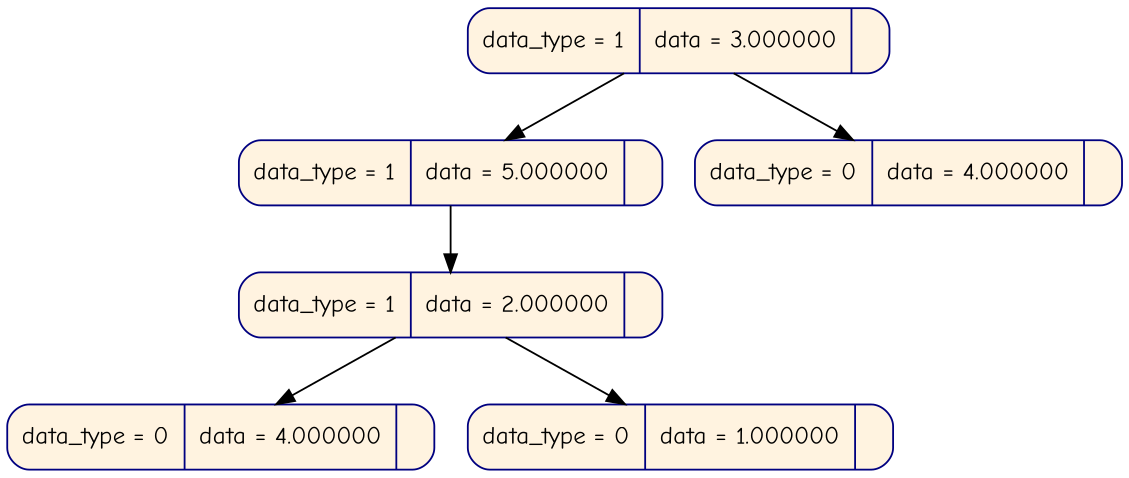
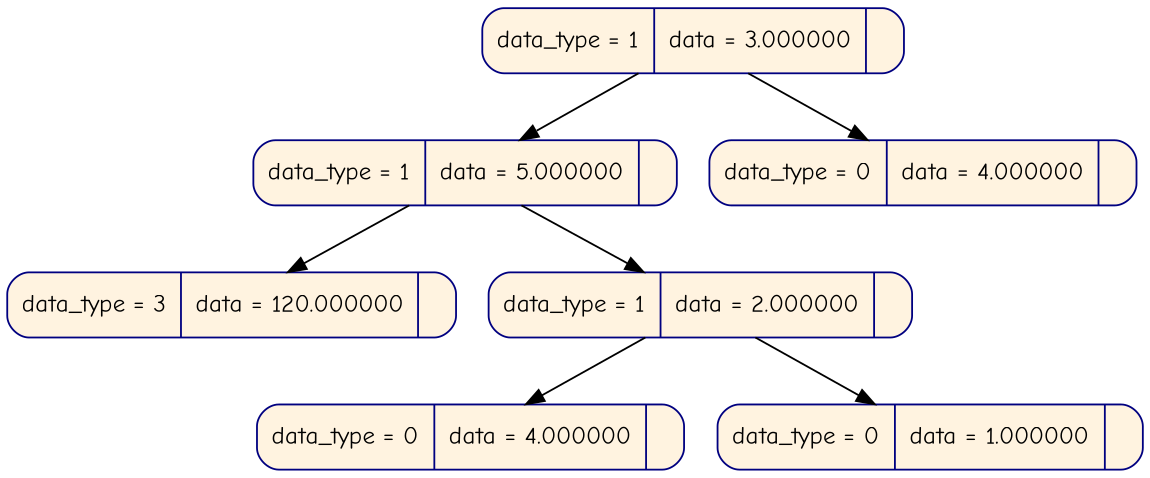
  digraph {
    fontname="Comic Neue"
    node [color=navy fillcolor="#fff3e0" rank=1 shape=Mrecord style=filled fontname="Comic Neue"]
    edge [fontname="Comic Neue"]
    n1 [label=" data_type = 1 | data = 3.000000 | " rank=0]
    n2 [label=" data_type = 1 | data = 5.000000 | "]
    n3 [label=" data_type = 0 | data = 4.000000 | "]
+   n4 [label=" data_type = 3 | data = 120.000000 | " rank=2]
    n5 [label=" data_type = 1 | data = 2.000000 | " rank=2]
    n6 [label=" data_type = 0 | data = 4.000000 | " rank=3]
    n7 [label=" data_type = 0 | data = 1.000000 | " rank=3]
    n1 -> n2
    n1 -> n3
+   n2 -> n4
    n2 -> n5
    n5 -> n6
    n5 -> n7
  }
